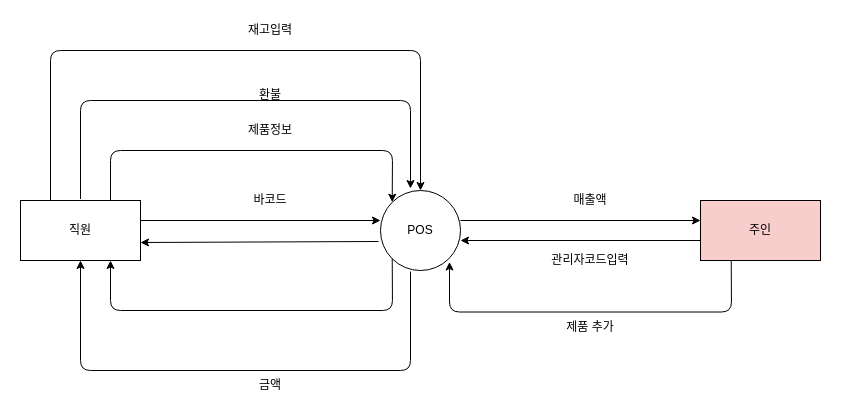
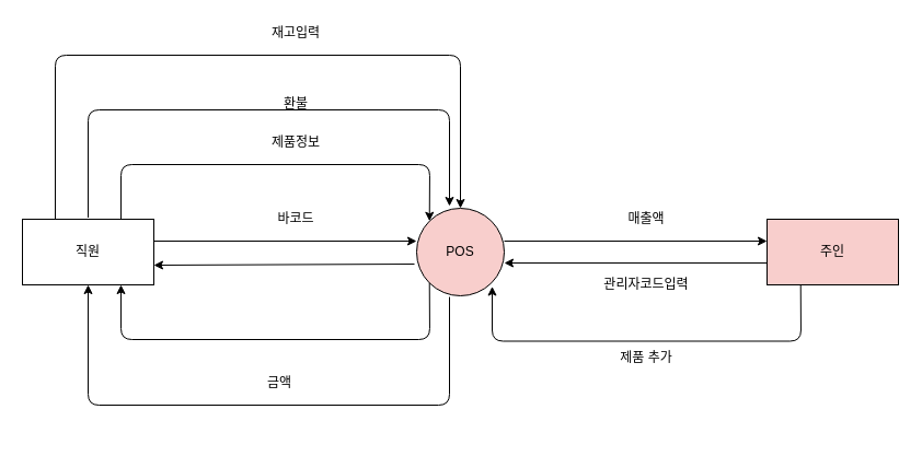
  <mxCell id="0" />
  <mxCell id="1" parent="0" />
- <mxCell id="2" value="POS" style="ellipse;whiteSpace=wrap;html=1;aspect=fixed;" vertex="1" parent="1"><mxGeometry x="380" y="190" width="80" height="80" as="geometry" /></mxCell>
+ <mxCell id="2" value="POS" style="ellipse;whiteSpace=wrap;html=1;aspect=fixed;fillColor=#f8cecc;" vertex="1" parent="1"><mxGeometry x="380" y="190" width="80" height="80" as="geometry" /></mxCell>
  <mxCell id="3" value="직원" style="rounded=0;whiteSpace=wrap;html=1;" vertex="1" parent="1"><mxGeometry x="20" y="200" width="120" height="60" as="geometry" /></mxCell>
  <mxCell id="4" value="주인" style="rounded=0;whiteSpace=wrap;html=1;fillColor=#f8cecc;" vertex="1" parent="1"><mxGeometry x="700" y="200" width="120" height="60" as="geometry" /></mxCell>
  <mxCell id="5" value="" style="endArrow=classic;html=1;entryX=1;entryY=0.75;entryDx=0;entryDy=0;exitX=-0.025;exitY=0.675;exitDx=0;exitDy=0;exitPerimeter=0;" edge="1" parent="1"><mxGeometry width="50" height="50" relative="1" as="geometry"><mxPoint x="378" y="241" as="sourcePoint" /><mxPoint x="140" y="242" as="targetPoint" /></mxGeometry></mxCell>
  <mxCell id="6" value="" style="endArrow=classic;html=1;" edge="1" parent="1"><mxGeometry width="50" height="50" relative="1" as="geometry"><mxPoint x="460" y="220" as="sourcePoint" /><mxPoint x="700" y="220" as="targetPoint" /></mxGeometry></mxCell>
  <mxCell id="7" value="" style="endArrow=classic;html=1;" edge="1" parent="1"><mxGeometry width="50" height="50" relative="1" as="geometry"><mxPoint x="140" y="220" as="sourcePoint" /><mxPoint x="380" y="220" as="targetPoint" /></mxGeometry></mxCell>
  <mxCell id="8" value="" style="endArrow=classic;html=1;entryX=1;entryY=0.75;entryDx=0;entryDy=0;" edge="1" parent="1"><mxGeometry width="50" height="50" relative="1" as="geometry"><mxPoint x="700" y="240" as="sourcePoint" /><mxPoint x="460" y="240" as="targetPoint" /></mxGeometry></mxCell>
  <mxCell id="9" value="바코드" style="text;html=1;strokeColor=none;fillColor=none;align=center;verticalAlign=middle;whiteSpace=wrap;rounded=0;" vertex="1" parent="1"><mxGeometry x="250" y="190" width="40" height="20" as="geometry" /></mxCell>
  <mxCell id="10" value="매출액" style="text;html=1;strokeColor=none;fillColor=none;align=center;verticalAlign=middle;whiteSpace=wrap;rounded=0;" vertex="1" parent="1"><mxGeometry x="570" y="190" width="40" height="20" as="geometry" /></mxCell>
  <mxCell id="11" value="관리자코드입력" style="text;html=1;strokeColor=none;fillColor=none;align=center;verticalAlign=middle;whiteSpace=wrap;rounded=0;" vertex="1" parent="1"><mxGeometry x="545" y="250" width="90" height="20" as="geometry" /></mxCell>
  <mxCell id="12" value="" style="endArrow=classic;html=1;entryX=0;entryY=0;entryDx=0;entryDy=0;exitX=0.75;exitY=0;exitDx=0;exitDy=0;" edge="1" parent="1" source="3" target="2"><mxGeometry width="50" height="50" relative="1" as="geometry"><mxPoint x="90" y="200" as="sourcePoint" /><mxPoint x="140" y="150" as="targetPoint" /><Array as="points"><mxPoint x="110" y="150" /><mxPoint x="392" y="150" /></Array></mxGeometry></mxCell>
  <mxCell id="13" value="제품정보" style="text;html=1;strokeColor=none;fillColor=none;align=center;verticalAlign=middle;whiteSpace=wrap;rounded=0;" vertex="1" parent="1"><mxGeometry x="235" y="120" width="70" height="20" as="geometry" /></mxCell>
  <mxCell id="14" value="" style="endArrow=classic;html=1;exitX=0.75;exitY=0;exitDx=0;exitDy=0;" edge="1" parent="1"><mxGeometry width="50" height="50" relative="1" as="geometry"><mxPoint x="80" y="198.5" as="sourcePoint" /><mxPoint x="410" y="188" as="targetPoint" /><Array as="points"><mxPoint x="80" y="100" /><mxPoint x="410" y="100" /></Array></mxGeometry></mxCell>
  <mxCell id="15" value="환불" style="text;html=1;strokeColor=none;fillColor=none;align=center;verticalAlign=middle;whiteSpace=wrap;rounded=0;" vertex="1" parent="1"><mxGeometry x="235" y="85" width="70" height="20" as="geometry" /></mxCell>
- <mxCell id="16" value="금액" style="text;html=1;strokeColor=none;fillColor=none;align=center;verticalAlign=middle;whiteSpace=wrap;rounded=0;" vertex="1" parent="1"><mxGeometry x="235" y="375" width="70" height="20" as="geometry" /></mxCell>
+ <mxCell id="16" value="금액" style="text;html=1;strokeColor=none;fillColor=none;align=center;verticalAlign=middle;whiteSpace=wrap;rounded=0;" vertex="1" parent="1"><mxGeometry x="220" y="340" width="70" height="20" as="geometry" /></mxCell>
  <mxCell id="17" value="" style="endArrow=classic;html=1;entryX=0.75;entryY=1;entryDx=0;entryDy=0;exitX=0;exitY=1;exitDx=0;exitDy=0;" edge="1" parent="1" source="2" target="3"><mxGeometry width="50" height="50" relative="1" as="geometry"><mxPoint x="20" y="470" as="sourcePoint" /><mxPoint x="70" y="420" as="targetPoint" /><Array as="points"><mxPoint x="392" y="310" /><mxPoint x="110" y="310" /></Array></mxGeometry></mxCell>
  <mxCell id="18" value="" style="endArrow=classic;html=1;exitX=0.375;exitY=1.013;exitDx=0;exitDy=0;entryX=0.5;entryY=1;entryDx=0;entryDy=0;exitPerimeter=0;" edge="1" parent="1" source="2" target="3"><mxGeometry width="50" height="50" relative="1" as="geometry"><mxPoint x="395" y="375" as="sourcePoint" /><mxPoint x="445" y="325" as="targetPoint" /><Array as="points"><mxPoint x="410" y="370" /><mxPoint x="80" y="370" /></Array></mxGeometry></mxCell>
  <mxCell id="19" value="" style="endArrow=classic;html=1;entryX=0.75;entryY=1;entryDx=0;entryDy=0;exitX=0;exitY=1;exitDx=0;exitDy=0;" edge="1" parent="1"><mxGeometry width="50" height="50" relative="1" as="geometry"><mxPoint x="730.716" y="259.784" as="sourcePoint" /><mxPoint x="449" y="261.5" as="targetPoint" /><Array as="points"><mxPoint x="731" y="311.5" /><mxPoint x="449" y="311.5" /></Array></mxGeometry></mxCell>
  <mxCell id="20" value="제품 추가" style="text;html=1;strokeColor=none;fillColor=none;align=center;verticalAlign=middle;whiteSpace=wrap;rounded=0;" vertex="1" parent="1"><mxGeometry x="555" y="317" width="70" height="20" as="geometry" /></mxCell>
  <mxCell id="21" value="" style="endArrow=classic;html=1;exitX=0.75;exitY=0;exitDx=0;exitDy=0;" edge="1" parent="1"><mxGeometry width="50" height="50" relative="1" as="geometry"><mxPoint x="50" y="200" as="sourcePoint" /><mxPoint x="420" y="190" as="targetPoint" /><Array as="points"><mxPoint x="50" y="50" /><mxPoint x="420" y="50" /></Array></mxGeometry></mxCell>
  <mxCell id="22" value="재고입력" style="text;html=1;strokeColor=none;fillColor=none;align=center;verticalAlign=middle;whiteSpace=wrap;rounded=0;" vertex="1" parent="1"><mxGeometry x="235" y="20" width="70" height="20" as="geometry" /></mxCell>
